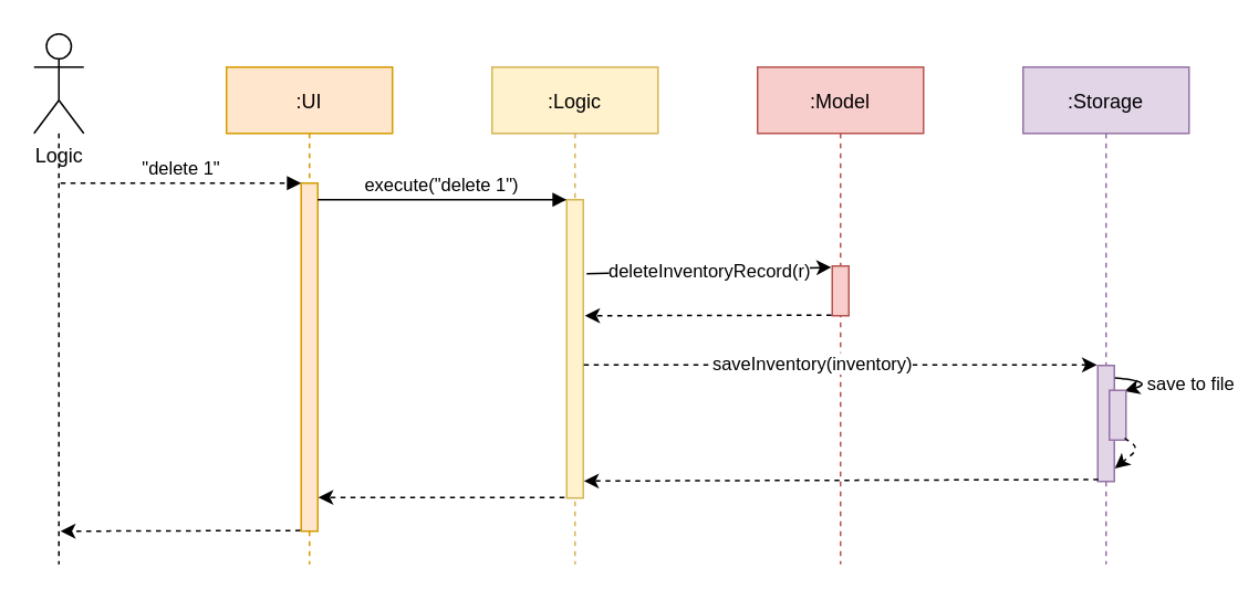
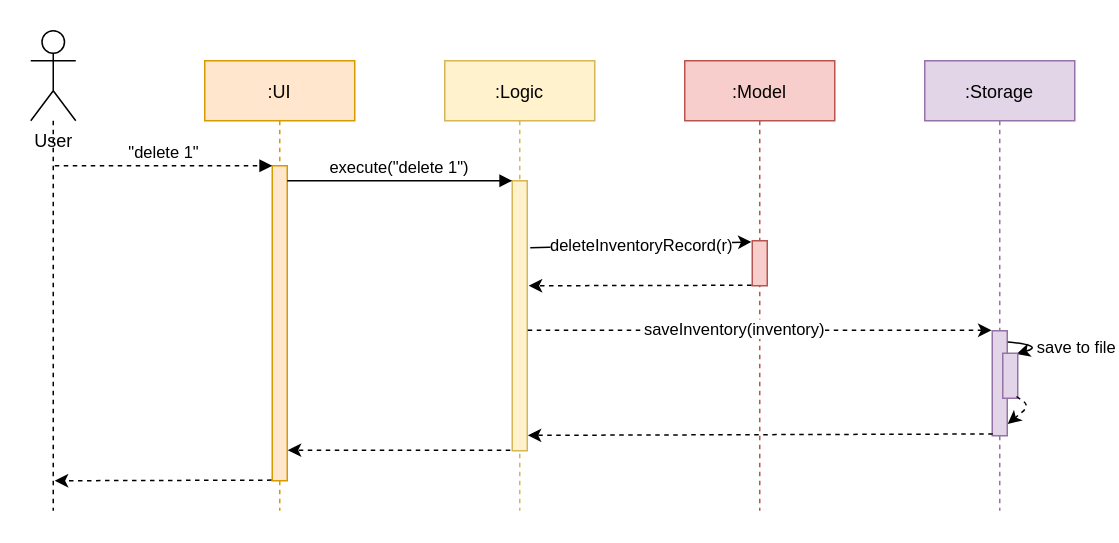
  <mxCell id="0" />
  <mxCell id="1" parent="0" />
  <mxCell id="2" value=":UI" style="shape=umlLifeline;perimeter=lifelinePerimeter;container=1;collapsible=0;recursiveResize=0;rounded=0;shadow=0;strokeWidth=1;fillColor=#ffe6cc;strokeColor=#d79b00;" parent="1" vertex="1"><mxGeometry x="136" y="40" width="100" height="300" as="geometry" /></mxCell>
  <mxCell id="3" value="" style="points=[];perimeter=orthogonalPerimeter;rounded=0;shadow=0;strokeWidth=1;fillColor=#ffe6cc;strokeColor=#d79b00;" parent="2" vertex="1"><mxGeometry x="45" y="70" width="10" height="210" as="geometry" /></mxCell>
  <mxCell id="4" value=":Logic" style="shape=umlLifeline;perimeter=lifelinePerimeter;container=1;collapsible=0;recursiveResize=0;rounded=0;shadow=0;strokeWidth=1;fillColor=#fff2cc;strokeColor=#d6b656;" parent="1" vertex="1"><mxGeometry x="296" y="40" width="100" height="300" as="geometry" /></mxCell>
  <mxCell id="5" value="" style="points=[];perimeter=orthogonalPerimeter;rounded=0;shadow=0;strokeWidth=1;fillColor=#fff2cc;strokeColor=#d6b656;" parent="4" vertex="1"><mxGeometry x="45" y="80" width="10" height="180" as="geometry" /></mxCell>
  <mxCell id="6" value="execute(&quot;delete 1&quot;)" style="verticalAlign=bottom;endArrow=block;entryX=0;entryY=0;shadow=0;strokeWidth=1;" parent="1" source="3" target="5" edge="1"><mxGeometry relative="1" as="geometry"><mxPoint x="291" y="120" as="sourcePoint" /></mxGeometry></mxCell>
  <mxCell id="7" value=":Model" style="shape=umlLifeline;perimeter=lifelinePerimeter;container=1;collapsible=0;recursiveResize=0;rounded=0;shadow=0;strokeWidth=1;fillColor=#f8cecc;strokeColor=#b85450;" vertex="1" parent="1"><mxGeometry x="456" y="40" width="100" height="300" as="geometry" /></mxCell>
  <mxCell id="8" value="" style="points=[];perimeter=orthogonalPerimeter;rounded=0;shadow=0;strokeWidth=1;fillColor=#f8cecc;strokeColor=#b85450;" vertex="1" parent="7"><mxGeometry x="45" y="120" width="10" height="30" as="geometry" /></mxCell>
  <mxCell id="9" value=":Storage" style="shape=umlLifeline;perimeter=lifelinePerimeter;container=1;collapsible=0;recursiveResize=0;rounded=0;shadow=0;strokeWidth=1;fillColor=#e1d5e7;strokeColor=#9673a6;" vertex="1" parent="1"><mxGeometry x="616" y="40" width="100" height="300" as="geometry" /></mxCell>
  <mxCell id="10" value="" style="points=[];perimeter=orthogonalPerimeter;rounded=0;shadow=0;strokeWidth=1;fillColor=#e1d5e7;strokeColor=#9673a6;" vertex="1" parent="9"><mxGeometry x="45" y="180" width="10" height="70" as="geometry" /></mxCell>
  <mxCell id="11" value="" style="endArrow=classic;html=1;exitX=1.033;exitY=0.106;exitDx=0;exitDy=0;exitPerimeter=0;curved=1;entryX=0.917;entryY=0.017;entryDx=0;entryDy=0;entryPerimeter=0;" edge="1" parent="9" source="10" target="13"><mxGeometry width="50" height="50" relative="1" as="geometry"><mxPoint x="-360" y="230" as="sourcePoint" /><mxPoint x="110" y="170" as="targetPoint" /><Array as="points"><mxPoint x="80" y="190" /></Array></mxGeometry></mxCell>
  <mxCell id="12" value="save to file" style="edgeLabel;html=1;align=center;verticalAlign=middle;resizable=0;points=[];" vertex="1" connectable="0" parent="11"><mxGeometry x="-0.39" y="-4" relative="1" as="geometry"><mxPoint x="32.06" y="-2.26" as="offset" /></mxGeometry></mxCell>
  <mxCell id="13" value="" style="points=[];perimeter=orthogonalPerimeter;rounded=0;shadow=0;strokeWidth=1;fillColor=#e1d5e7;strokeColor=#9673a6;" vertex="1" parent="9"><mxGeometry x="52" y="195" width="10" height="30" as="geometry" /></mxCell>
  <mxCell id="14" value="" style="endArrow=classic;html=1;exitX=0.917;exitY=0.961;exitDx=0;exitDy=0;exitPerimeter=0;entryX=1.033;entryY=0.888;entryDx=0;entryDy=0;entryPerimeter=0;dashed=1;" edge="1" parent="9" source="13" target="10"><mxGeometry width="50" height="50" relative="1" as="geometry"><mxPoint x="-360" y="230" as="sourcePoint" /><mxPoint x="-310" y="180" as="targetPoint" /><Array as="points"><mxPoint x="70" y="230" /></Array></mxGeometry></mxCell>
  <mxCell id="15" value="&quot;delete 1&quot;" style="verticalAlign=bottom;startArrow=none;endArrow=block;startSize=8;shadow=0;strokeWidth=1;startFill=0;dashed=1;" parent="1" target="3" edge="1"><mxGeometry relative="1" as="geometry"><mxPoint x="36" y="110" as="sourcePoint" /><Array as="points"><mxPoint x="136" y="110" /></Array></mxGeometry></mxCell>
  <mxCell id="16" style="edgeStyle=orthogonalEdgeStyle;rounded=0;orthogonalLoop=1;jettySize=auto;html=1;dashed=1;startArrow=none;startFill=0;endArrow=none;endFill=0;" edge="1" parent="1" source="17"><mxGeometry relative="1" as="geometry"><mxPoint x="35" y="340" as="targetPoint" /><mxPoint x="35" y="110" as="sourcePoint" /></mxGeometry></mxCell>
- <mxCell id="17" value="Logic" style="shape=umlActor;verticalLabelPosition=bottom;verticalAlign=top;html=1;outlineConnect=0;fillColor=#FFFFFF;" vertex="1" parent="1"><mxGeometry x="20" y="20" width="30" height="60" as="geometry" /></mxCell>
+ <mxCell id="17" value="User" style="shape=umlActor;verticalLabelPosition=bottom;verticalAlign=top;html=1;outlineConnect=0;fillColor=#FFFFFF;" vertex="1" parent="1"><mxGeometry x="20" y="20" width="30" height="60" as="geometry" /></mxCell>
  <mxCell id="18" value="deleteInventoryRecord(r)" style="endArrow=classic;html=1;exitX=1.2;exitY=0.248;exitDx=0;exitDy=0;exitPerimeter=0;entryX=-0.05;entryY=0.025;entryDx=0;entryDy=0;entryPerimeter=0;" edge="1" parent="1" source="5" target="8"><mxGeometry width="50" height="50" relative="1" as="geometry"><mxPoint x="256" y="270" as="sourcePoint" /><mxPoint x="446" y="190" as="targetPoint" /></mxGeometry></mxCell>
  <mxCell id="19" value="" style="endArrow=classic;html=1;exitX=-0.05;exitY=0.989;exitDx=0;exitDy=0;exitPerimeter=0;dashed=1;" edge="1" parent="1" source="8"><mxGeometry width="50" height="50" relative="1" as="geometry"><mxPoint x="256" y="270" as="sourcePoint" /><mxPoint x="352" y="190" as="targetPoint" /></mxGeometry></mxCell>
  <mxCell id="20" value="" style="endArrow=classic;html=1;dashed=1;entryX=-0.05;entryY=-0.005;entryDx=0;entryDy=0;entryPerimeter=0;exitX=1.033;exitY=0.554;exitDx=0;exitDy=0;exitPerimeter=0;" edge="1" parent="1" source="5" target="10"><mxGeometry width="50" height="50" relative="1" as="geometry"><mxPoint x="356" y="220" as="sourcePoint" /><mxPoint x="306" y="220" as="targetPoint" /></mxGeometry></mxCell>
  <mxCell id="21" value="saveInventory(inventory)" style="edgeLabel;html=1;align=center;verticalAlign=middle;resizable=0;points=[];" vertex="1" connectable="0" parent="20"><mxGeometry x="-0.111" y="1" relative="1" as="geometry"><mxPoint as="offset" /></mxGeometry></mxCell>
  <mxCell id="22" value="" style="endArrow=classic;html=1;dashed=1;exitX=0.033;exitY=0.983;exitDx=0;exitDy=0;exitPerimeter=0;entryX=1.033;entryY=0.943;entryDx=0;entryDy=0;entryPerimeter=0;" edge="1" parent="1" source="10" target="5"><mxGeometry width="50" height="50" relative="1" as="geometry"><mxPoint x="256" y="270" as="sourcePoint" /><mxPoint x="306" y="220" as="targetPoint" /></mxGeometry></mxCell>
  <mxCell id="23" value="" style="endArrow=classic;html=1;dashed=1;exitX=-0.133;exitY=0.998;exitDx=0;exitDy=0;exitPerimeter=0;entryX=1.033;entryY=0.903;entryDx=0;entryDy=0;entryPerimeter=0;" edge="1" parent="1" source="5" target="3"><mxGeometry width="50" height="50" relative="1" as="geometry"><mxPoint x="256" y="270" as="sourcePoint" /><mxPoint x="306" y="220" as="targetPoint" /></mxGeometry></mxCell>
  <mxCell id="24" value="" style="endArrow=classic;html=1;dashed=1;exitX=-0.05;exitY=0.998;exitDx=0;exitDy=0;exitPerimeter=0;" edge="1" parent="1" source="3"><mxGeometry width="50" height="50" relative="1" as="geometry"><mxPoint x="256" y="270" as="sourcePoint" /><mxPoint x="36" y="320" as="targetPoint" /></mxGeometry></mxCell>
